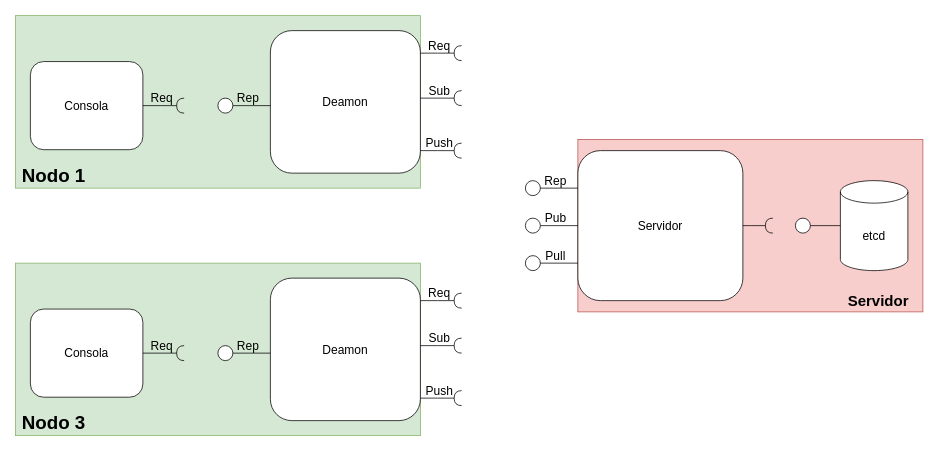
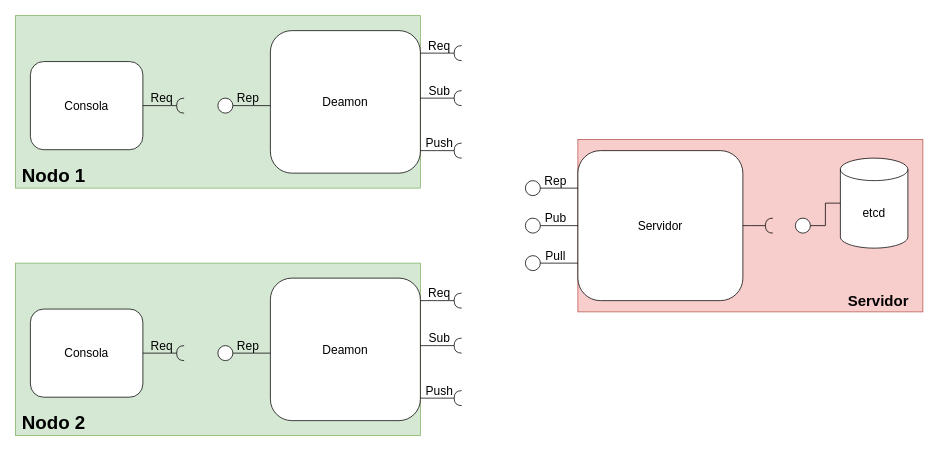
  <mxCell id="0" />
  <mxCell id="1" parent="0" />
  <mxCell id="2" value="Servidor&amp;nbsp;&amp;nbsp;&amp;nbsp; " style="rounded=0;whiteSpace=wrap;html=1;fontSize=20;fillColor=#f8cecc;strokeColor=#b85450;fontStyle=1;verticalAlign=bottom;align=right;" vertex="1" parent="1"><mxGeometry x="770" y="185" width="460" height="230" as="geometry" /></mxCell>
  <mxCell id="3" value="&amp;nbsp;Nodo 1" style="rounded=0;whiteSpace=wrap;html=1;fontSize=25;fillColor=#d5e8d4;strokeColor=#82b366;align=left;verticalAlign=bottom;fontStyle=1" vertex="1" parent="1"><mxGeometry x="20" y="20" width="540" height="230" as="geometry" /></mxCell>
  <mxCell id="4" value="Deamon" style="rounded=1;whiteSpace=wrap;html=1;fontSize=16;" parent="1" vertex="1"><mxGeometry x="360" y="40" width="200" height="190" as="geometry" /></mxCell>
  <mxCell id="5" value="" style="edgeStyle=orthogonalEdgeStyle;rounded=0;orthogonalLoop=1;jettySize=auto;html=1;fontSize=16;endArrow=none;endFill=0;" parent="1" source="6" edge="1"><mxGeometry relative="1" as="geometry"><mxPoint x="560" y="130" as="targetPoint" /></mxGeometry></mxCell>
  <mxCell id="6" value="" style="shape=requiredInterface;html=1;verticalLabelPosition=bottom;sketch=0;fontSize=16;rotation=-180;" parent="1" vertex="1"><mxGeometry x="605" y="120" width="10" height="20" as="geometry" /></mxCell>
  <mxCell id="7" value="" style="edgeStyle=orthogonalEdgeStyle;rounded=0;orthogonalLoop=1;jettySize=auto;html=1;fontSize=16;endArrow=none;endFill=0;" parent="1" source="8" edge="1"><mxGeometry relative="1" as="geometry"><mxPoint x="560" y="200" as="targetPoint" /></mxGeometry></mxCell>
  <mxCell id="8" value="" style="shape=requiredInterface;html=1;verticalLabelPosition=bottom;sketch=0;fontSize=16;rotation=-180;" parent="1" vertex="1"><mxGeometry x="605" y="190" width="10" height="20" as="geometry" /></mxCell>
  <mxCell id="9" value="Servidor" style="rounded=1;whiteSpace=wrap;html=1;fontSize=16;" parent="1" vertex="1"><mxGeometry x="770" y="200" width="220" height="200" as="geometry" /></mxCell>
  <mxCell id="10" value="" style="ellipse;whiteSpace=wrap;html=1;aspect=fixed;fontSize=16;" parent="1" vertex="1"><mxGeometry x="700" y="240" width="20" height="20" as="geometry" /></mxCell>
  <mxCell id="11" value="" style="endArrow=none;html=1;rounded=0;fontSize=16;entryX=0;entryY=0.25;entryDx=0;entryDy=0;exitX=1;exitY=0.5;exitDx=0;exitDy=0;" parent="1" source="10" target="9" edge="1"><mxGeometry width="50" height="50" relative="1" as="geometry"><mxPoint x="540" y="250" as="sourcePoint" /><mxPoint x="590" y="200" as="targetPoint" /></mxGeometry></mxCell>
  <mxCell id="12" value="Rep" style="text;html=1;align=center;verticalAlign=middle;resizable=0;points=[];autosize=1;strokeColor=none;fillColor=none;fontSize=16;" parent="1" vertex="1"><mxGeometry x="720" y="230" width="40" height="20" as="geometry" /></mxCell>
  <mxCell id="13" value="Pub" style="text;html=1;align=center;verticalAlign=middle;resizable=0;points=[];autosize=1;strokeColor=none;fillColor=none;fontSize=16;" parent="1" vertex="1"><mxGeometry x="720" y="280" width="40" height="20" as="geometry" /></mxCell>
  <mxCell id="14" value="Sub" style="text;html=1;align=center;verticalAlign=middle;resizable=0;points=[];autosize=1;strokeColor=none;fillColor=none;fontSize=16;" parent="1" vertex="1"><mxGeometry x="565" y="110" width="40" height="20" as="geometry" /></mxCell>
  <mxCell id="15" value="Push" style="text;html=1;align=center;verticalAlign=middle;resizable=0;points=[];autosize=1;strokeColor=none;fillColor=none;fontSize=16;" parent="1" vertex="1"><mxGeometry x="560" y="180" width="50" height="20" as="geometry" /></mxCell>
  <mxCell id="16" value="" style="ellipse;whiteSpace=wrap;html=1;aspect=fixed;fontSize=16;" vertex="1" parent="1"><mxGeometry x="700" y="290" width="20" height="20" as="geometry" /></mxCell>
  <mxCell id="17" value="" style="endArrow=none;html=1;rounded=0;fontSize=16;entryX=0;entryY=0.25;entryDx=0;entryDy=0;exitX=1;exitY=0.5;exitDx=0;exitDy=0;" edge="1" parent="1" source="16"><mxGeometry width="50" height="50" relative="1" as="geometry"><mxPoint x="540" y="300" as="sourcePoint" /><mxPoint x="770" y="300" as="targetPoint" /></mxGeometry></mxCell>
  <mxCell id="18" value="" style="ellipse;whiteSpace=wrap;html=1;aspect=fixed;fontSize=16;" vertex="1" parent="1"><mxGeometry x="700" y="340" width="20" height="20" as="geometry" /></mxCell>
  <mxCell id="19" value="" style="endArrow=none;html=1;rounded=0;fontSize=16;entryX=0;entryY=0.25;entryDx=0;entryDy=0;exitX=1;exitY=0.5;exitDx=0;exitDy=0;" edge="1" parent="1" source="18"><mxGeometry width="50" height="50" relative="1" as="geometry"><mxPoint x="540" y="350" as="sourcePoint" /><mxPoint x="770" y="350" as="targetPoint" /></mxGeometry></mxCell>
  <mxCell id="20" value="Pull" style="text;html=1;align=center;verticalAlign=middle;resizable=0;points=[];autosize=1;strokeColor=none;fillColor=none;fontSize=16;" vertex="1" parent="1"><mxGeometry x="720" y="330" width="40" height="20" as="geometry" /></mxCell>
  <mxCell id="21" value="" style="edgeStyle=orthogonalEdgeStyle;rounded=0;orthogonalLoop=1;jettySize=auto;html=1;fontSize=16;endArrow=none;endFill=0;" edge="1" parent="1" source="22"><mxGeometry relative="1" as="geometry"><mxPoint x="990" y="300" as="targetPoint" /></mxGeometry></mxCell>
  <mxCell id="22" value="" style="shape=requiredInterface;html=1;verticalLabelPosition=bottom;sketch=0;fontSize=16;rotation=-180;" vertex="1" parent="1"><mxGeometry x="1020" y="290" width="10" height="20" as="geometry" /></mxCell>
- <mxCell id="23" value="etcd" style="shape=cylinder3;whiteSpace=wrap;html=1;boundedLbl=1;backgroundOutline=1;size=15;fontSize=16;" vertex="1" parent="1"><mxGeometry x="1120" y="240" width="90" height="120" as="geometry" /></mxCell>
+ <mxCell id="23" value="etcd" style="shape=cylinder3;whiteSpace=wrap;html=1;boundedLbl=1;backgroundOutline=1;size=15;fontSize=16;" vertex="1" parent="1"><mxGeometry x="1120" y="210" width="90" height="120" as="geometry" /></mxCell>
  <mxCell id="24" value="" style="ellipse;whiteSpace=wrap;html=1;aspect=fixed;fontSize=16;" vertex="1" parent="1"><mxGeometry x="1060" y="290" width="20" height="20" as="geometry" /></mxCell>
  <mxCell id="25" value="" style="edgeStyle=orthogonalEdgeStyle;rounded=0;orthogonalLoop=1;jettySize=auto;html=1;fontSize=16;endArrow=none;endFill=0;exitX=0;exitY=0.5;exitDx=0;exitDy=0;exitPerimeter=0;entryX=1;entryY=0.5;entryDx=0;entryDy=0;" edge="1" parent="1" source="23" target="24"><mxGeometry relative="1" as="geometry"><mxPoint x="1000" y="310" as="targetPoint" /><mxPoint x="1030" y="310" as="sourcePoint" /></mxGeometry></mxCell>
  <mxCell id="26" value="" style="edgeStyle=orthogonalEdgeStyle;rounded=0;orthogonalLoop=1;jettySize=auto;html=1;fontSize=16;endArrow=none;endFill=0;" edge="1" parent="1" source="27"><mxGeometry relative="1" as="geometry"><mxPoint x="560" y="70" as="targetPoint" /></mxGeometry></mxCell>
  <mxCell id="27" value="" style="shape=requiredInterface;html=1;verticalLabelPosition=bottom;sketch=0;fontSize=16;rotation=-180;" vertex="1" parent="1"><mxGeometry x="605" y="60" width="10" height="20" as="geometry" /></mxCell>
  <mxCell id="28" value="Req" style="text;html=1;align=center;verticalAlign=middle;resizable=0;points=[];autosize=1;strokeColor=none;fillColor=none;fontSize=16;" vertex="1" parent="1"><mxGeometry x="565" y="50" width="40" height="20" as="geometry" /></mxCell>
  <mxCell id="29" value="" style="ellipse;whiteSpace=wrap;html=1;aspect=fixed;fontSize=16;" vertex="1" parent="1"><mxGeometry x="290" y="130" width="20" height="20" as="geometry" /></mxCell>
  <mxCell id="30" value="" style="endArrow=none;html=1;rounded=0;fontSize=16;entryX=0;entryY=0.25;entryDx=0;entryDy=0;exitX=1;exitY=0.5;exitDx=0;exitDy=0;" edge="1" parent="1" source="29"><mxGeometry width="50" height="50" relative="1" as="geometry"><mxPoint x="130" y="140" as="sourcePoint" /><mxPoint x="360" y="140" as="targetPoint" /></mxGeometry></mxCell>
  <mxCell id="31" value="Rep" style="text;html=1;align=center;verticalAlign=middle;resizable=0;points=[];autosize=1;strokeColor=none;fillColor=none;fontSize=16;" vertex="1" parent="1"><mxGeometry x="310" y="120" width="40" height="20" as="geometry" /></mxCell>
  <mxCell id="32" value="Consola" style="rounded=1;whiteSpace=wrap;html=1;fontSize=16;" vertex="1" parent="1"><mxGeometry y="81.25" width="150" height="117.5" as="geometry" x="40" /></mxCell>
  <mxCell id="33" value="" style="edgeStyle=orthogonalEdgeStyle;rounded=0;orthogonalLoop=1;jettySize=auto;html=1;fontSize=16;endArrow=none;endFill=0;" edge="1" parent="1" source="34"><mxGeometry relative="1" as="geometry"><mxPoint x="190" y="140" as="targetPoint" /></mxGeometry></mxCell>
  <mxCell id="34" value="" style="shape=requiredInterface;html=1;verticalLabelPosition=bottom;sketch=0;fontSize=16;rotation=-180;" vertex="1" parent="1"><mxGeometry x="235" y="130" width="10" height="20" as="geometry" /></mxCell>
  <mxCell id="35" value="Req" style="text;html=1;align=center;verticalAlign=middle;resizable=0;points=[];autosize=1;strokeColor=none;fillColor=none;fontSize=16;" vertex="1" parent="1"><mxGeometry x="195" y="120" width="40" height="20" as="geometry" /></mxCell>
- <mxCell id="36" value="&amp;nbsp;Nodo 3" style="rounded=0;whiteSpace=wrap;html=1;fontSize=25;fillColor=#d5e8d4;strokeColor=#82b366;align=left;verticalAlign=bottom;fontStyle=1" vertex="1" parent="1"><mxGeometry x="20" y="350" width="540" height="230" as="geometry" /></mxCell>
+ <mxCell id="36" value="&amp;nbsp;Nodo 2" style="rounded=0;whiteSpace=wrap;html=1;fontSize=25;fillColor=#d5e8d4;strokeColor=#82b366;align=left;verticalAlign=bottom;fontStyle=1" vertex="1" parent="1"><mxGeometry x="20" y="350" width="540" height="230" as="geometry" /></mxCell>
  <mxCell id="37" value="Deamon" style="rounded=1;whiteSpace=wrap;html=1;fontSize=16;" vertex="1" parent="1"><mxGeometry x="360" y="370" width="200" height="190" as="geometry" /></mxCell>
  <mxCell id="38" value="" style="edgeStyle=orthogonalEdgeStyle;rounded=0;orthogonalLoop=1;jettySize=auto;html=1;fontSize=16;endArrow=none;endFill=0;" edge="1" parent="1" source="39"><mxGeometry relative="1" as="geometry"><mxPoint x="560" y="460" as="targetPoint" /></mxGeometry></mxCell>
  <mxCell id="39" value="" style="shape=requiredInterface;html=1;verticalLabelPosition=bottom;sketch=0;fontSize=16;rotation=-180;" vertex="1" parent="1"><mxGeometry x="605" y="450" width="10" height="20" as="geometry" /></mxCell>
  <mxCell id="40" value="" style="edgeStyle=orthogonalEdgeStyle;rounded=0;orthogonalLoop=1;jettySize=auto;html=1;fontSize=16;endArrow=none;endFill=0;" edge="1" parent="1" source="41"><mxGeometry relative="1" as="geometry"><mxPoint x="560" y="530" as="targetPoint" /></mxGeometry></mxCell>
  <mxCell id="41" value="" style="shape=requiredInterface;html=1;verticalLabelPosition=bottom;sketch=0;fontSize=16;rotation=-180;" vertex="1" parent="1"><mxGeometry x="605" y="520" width="10" height="20" as="geometry" /></mxCell>
  <mxCell id="42" value="Sub" style="text;html=1;align=center;verticalAlign=middle;resizable=0;points=[];autosize=1;strokeColor=none;fillColor=none;fontSize=16;" vertex="1" parent="1"><mxGeometry x="565" y="440" width="40" height="20" as="geometry" /></mxCell>
  <mxCell id="43" value="Push" style="text;html=1;align=center;verticalAlign=middle;resizable=0;points=[];autosize=1;strokeColor=none;fillColor=none;fontSize=16;" vertex="1" parent="1"><mxGeometry x="560" y="510" width="50" height="20" as="geometry" /></mxCell>
  <mxCell id="44" value="" style="edgeStyle=orthogonalEdgeStyle;rounded=0;orthogonalLoop=1;jettySize=auto;html=1;fontSize=16;endArrow=none;endFill=0;" edge="1" parent="1" source="45"><mxGeometry relative="1" as="geometry"><mxPoint x="560" y="400" as="targetPoint" /></mxGeometry></mxCell>
  <mxCell id="45" value="" style="shape=requiredInterface;html=1;verticalLabelPosition=bottom;sketch=0;fontSize=16;rotation=-180;" vertex="1" parent="1"><mxGeometry x="605" y="390" width="10" height="20" as="geometry" /></mxCell>
  <mxCell id="46" value="Req" style="text;html=1;align=center;verticalAlign=middle;resizable=0;points=[];autosize=1;strokeColor=none;fillColor=none;fontSize=16;" vertex="1" parent="1"><mxGeometry x="565" y="380" width="40" height="20" as="geometry" /></mxCell>
  <mxCell id="47" value="" style="ellipse;whiteSpace=wrap;html=1;aspect=fixed;fontSize=16;" vertex="1" parent="1"><mxGeometry x="290" y="460" width="20" height="20" as="geometry" /></mxCell>
  <mxCell id="48" value="" style="endArrow=none;html=1;rounded=0;fontSize=16;entryX=0;entryY=0.25;entryDx=0;entryDy=0;exitX=1;exitY=0.5;exitDx=0;exitDy=0;" edge="1" parent="1" source="47"><mxGeometry width="50" height="50" relative="1" as="geometry"><mxPoint x="130" y="470" as="sourcePoint" /><mxPoint x="360" y="470" as="targetPoint" /></mxGeometry></mxCell>
  <mxCell id="49" value="Rep" style="text;html=1;align=center;verticalAlign=middle;resizable=0;points=[];autosize=1;strokeColor=none;fillColor=none;fontSize=16;" vertex="1" parent="1"><mxGeometry x="310" y="450" width="40" height="20" as="geometry" /></mxCell>
  <mxCell id="50" value="Consola" style="rounded=1;whiteSpace=wrap;html=1;fontSize=16;" vertex="1" parent="1"><mxGeometry y="411.25" width="150" height="117.5" as="geometry" x="40" /></mxCell>
  <mxCell id="51" value="" style="edgeStyle=orthogonalEdgeStyle;rounded=0;orthogonalLoop=1;jettySize=auto;html=1;fontSize=16;endArrow=none;endFill=0;" edge="1" parent="1" source="52"><mxGeometry relative="1" as="geometry"><mxPoint x="190" y="470" as="targetPoint" /></mxGeometry></mxCell>
  <mxCell id="52" value="" style="shape=requiredInterface;html=1;verticalLabelPosition=bottom;sketch=0;fontSize=16;rotation=-180;" vertex="1" parent="1"><mxGeometry x="235" y="460" width="10" height="20" as="geometry" /></mxCell>
  <mxCell id="53" value="Req" style="text;html=1;align=center;verticalAlign=middle;resizable=0;points=[];autosize=1;strokeColor=none;fillColor=none;fontSize=16;" vertex="1" parent="1"><mxGeometry x="195" y="450" width="40" height="20" as="geometry" /></mxCell>
